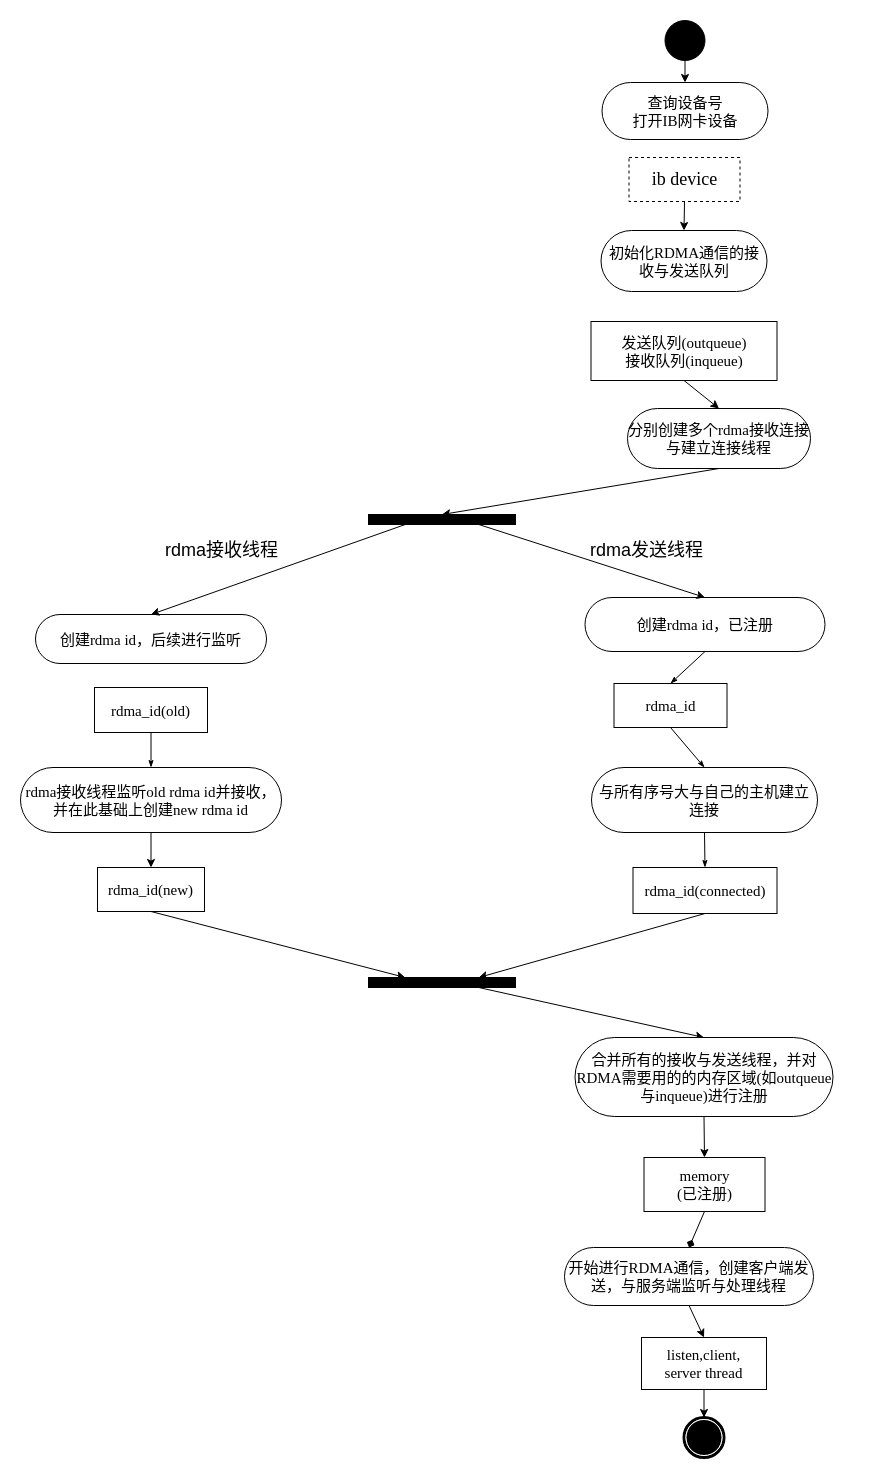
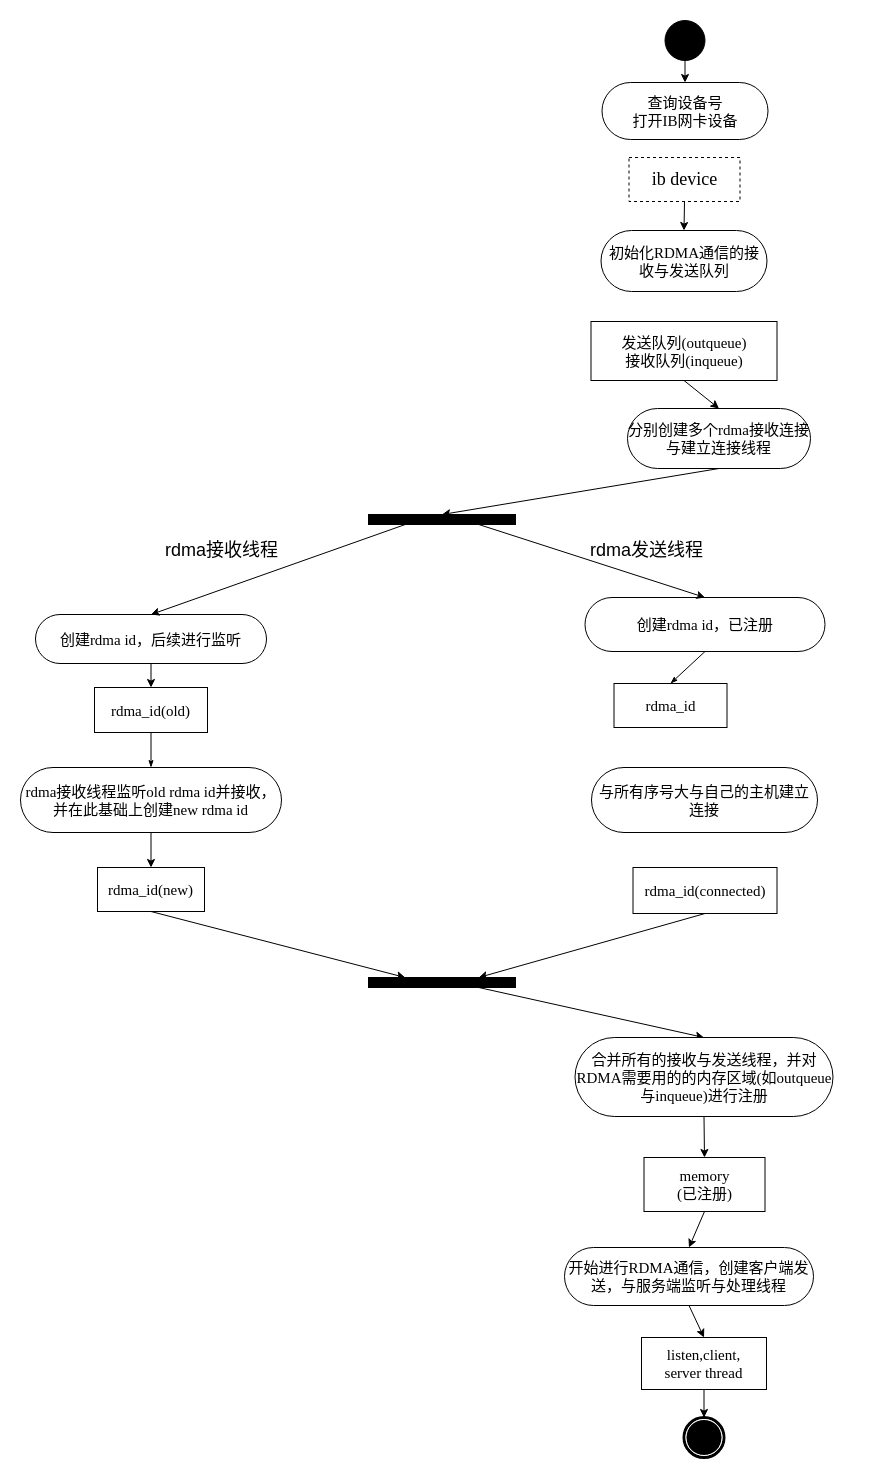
  <mxCell id="0" />
  <mxCell id="1" parent="0" />
  <mxCell id="2" value="" style="rounded=0;fontSize=15;endArrow=classic;endFill=1;exitX=0.5;exitY=1;exitDx=0;exitDy=0;entryX=0.5;entryY=0;entryDx=0;entryDy=0;" edge="1" parent="1" source="21" target="11"><mxGeometry width="100" height="100" relative="1" as="geometry"><mxPoint x="740" y="804" as="sourcePoint" /><mxPoint x="840" y="704" as="targetPoint" /></mxGeometry></mxCell>
+ <mxCell id="3" value="" style="rounded=0;fontSize=15;exitX=0.5;exitY=1;exitDx=0;exitDy=0;entryX=0.5;entryY=0;entryDx=0;entryDy=0;" edge="1" parent="1" source="10" target="9"><mxGeometry width="100" height="100" relative="1" as="geometry"><mxPoint x="72.5" y="876" as="sourcePoint" /><mxPoint x="129" y="780" as="targetPoint" /></mxGeometry></mxCell>
  <mxCell id="4" value="&lt;span style=&quot;font-size: 15px&quot;&gt;rdma接收线程监听old rdma id并接收，并在此基础上创建new rdma id&lt;br&gt;&lt;/span&gt;" style="rounded=1;whiteSpace=wrap;html=1;shadow=0;comic=0;labelBackgroundColor=none;strokeWidth=1;fontFamily=Verdana;fontSize=12;align=center;arcSize=50;" vertex="1" parent="1"><mxGeometry x="20" y="767" width="261" height="65" as="geometry" /></mxCell>
  <mxCell id="5" style="edgeStyle=none;rounded=0;html=1;labelBackgroundColor=none;startArrow=none;startFill=0;startSize=5;endArrow=classicThin;endFill=1;endSize=5;jettySize=auto;orthogonalLoop=1;strokeWidth=1;fontFamily=Verdana;fontSize=12;exitX=0.5;exitY=1;exitDx=0;exitDy=0;entryX=0.5;entryY=0;entryDx=0;entryDy=0;" edge="1" parent="1" source="9" target="4"><mxGeometry relative="1" as="geometry"><mxPoint x="47" y="836" as="sourcePoint" /><mxPoint x="-425.5" y="838" as="targetPoint" /></mxGeometry></mxCell>
  <mxCell id="6" value="" style="rounded=0;fontSize=15;entryX=0.5;entryY=0;entryDx=0;entryDy=0;exitX=0.5;exitY=1;exitDx=0;exitDy=0;" edge="1" parent="1" source="4" target="7"><mxGeometry width="100" height="100" relative="1" as="geometry"><mxPoint x="-462.5" y="337" as="sourcePoint" /><mxPoint x="44" y="938" as="targetPoint" /></mxGeometry></mxCell>
  <mxCell id="7" value="&lt;font style=&quot;font-size: 15px&quot;&gt;rdma_id(new)&lt;/font&gt;" style="rounded=0;whiteSpace=wrap;html=1;shadow=0;comic=0;labelBackgroundColor=none;strokeWidth=1;fontFamily=Verdana;fontSize=12;align=center;arcSize=50;" vertex="1" parent="1"><mxGeometry x="97" y="867" width="107" height="44" as="geometry" /></mxCell>
  <mxCell id="8" value="rdma接收线程" style="text;html=1;align=center;verticalAlign=middle;resizable=0;points=[];autosize=1;strokeColor=none;fillColor=none;fontSize=18;" vertex="1" parent="1"><mxGeometry x="159" y="537" width="123" height="26" as="geometry" /></mxCell>
  <mxCell id="9" value="&lt;span style=&quot;font-size: 15px&quot;&gt;rdma_id(old)&lt;/span&gt;" style="rounded=0;whiteSpace=wrap;html=1;shadow=0;comic=0;labelBackgroundColor=none;strokeWidth=1;fontFamily=Verdana;fontSize=12;align=center;arcSize=50;" vertex="1" parent="1"><mxGeometry x="94" y="687" width="113" height="45" as="geometry" /></mxCell>
  <mxCell id="10" value="&lt;span style=&quot;font-size: 15px&quot;&gt;创建rdma id，后续进行监听&lt;/span&gt;" style="rounded=1;whiteSpace=wrap;html=1;shadow=0;comic=0;labelBackgroundColor=none;strokeWidth=1;fontFamily=Verdana;fontSize=12;align=center;arcSize=50;" vertex="1" parent="1"><mxGeometry x="35" y="614" width="231" height="49" as="geometry" /></mxCell>
  <mxCell id="11" value="" style="whiteSpace=wrap;html=1;rounded=0;shadow=0;comic=0;labelBackgroundColor=none;strokeWidth=1;fillColor=#000000;fontFamily=Verdana;fontSize=12;align=center;rotation=0;" vertex="1" parent="1"><mxGeometry x="368" y="514" width="147" height="10" as="geometry" /></mxCell>
  <mxCell id="12" value="" style="whiteSpace=wrap;html=1;rounded=0;shadow=0;comic=0;labelBackgroundColor=none;strokeWidth=1;fillColor=#000000;fontFamily=Verdana;fontSize=12;align=center;rotation=0;" vertex="1" parent="1"><mxGeometry x="368" y="977" width="147" height="10" as="geometry" /></mxCell>
  <mxCell id="13" value="" style="rounded=0;fontSize=15;endArrow=classic;endFill=1;exitX=0.5;exitY=1;exitDx=0;exitDy=0;entryX=0.25;entryY=0;entryDx=0;entryDy=0;" edge="1" parent="1" source="7" target="12"><mxGeometry width="100" height="100" relative="1" as="geometry"><mxPoint x="742" y="870" as="sourcePoint" /><mxPoint x="842" y="770" as="targetPoint" /></mxGeometry></mxCell>
  <mxCell id="14" value="" style="rounded=0;fontSize=15;endArrow=classic;endFill=1;exitX=0.5;exitY=1;exitDx=0;exitDy=0;entryX=0.75;entryY=0;entryDx=0;entryDy=0;" edge="1" parent="1" source="33" target="12"><mxGeometry width="100" height="100" relative="1" as="geometry"><mxPoint x="742" y="870" as="sourcePoint" /><mxPoint x="842" y="770" as="targetPoint" /></mxGeometry></mxCell>
  <mxCell id="15" value="" style="rounded=0;fontSize=15;endArrow=classic;endFill=1;exitX=0.75;exitY=1;exitDx=0;exitDy=0;entryX=0.5;entryY=0;entryDx=0;entryDy=0;" edge="1" parent="1" source="12" target="36"><mxGeometry width="100" height="100" relative="1" as="geometry"><mxPoint x="463.75" y="1094" as="sourcePoint" /><mxPoint x="239" y="1156" as="targetPoint" /></mxGeometry></mxCell>
  <mxCell id="16" value="" style="ellipse;whiteSpace=wrap;html=1;rounded=0;shadow=0;comic=0;labelBackgroundColor=none;strokeWidth=1;fillColor=#000000;fontFamily=Verdana;fontSize=12;align=center;" vertex="1" parent="1"><mxGeometry x="664.5" y="20" width="40" height="40" as="geometry" /></mxCell>
  <mxCell id="17" value="" style="group" vertex="1" connectable="0" parent="1"><mxGeometry x="596.5" y="254" width="252" height="117" as="geometry" /></mxCell>
  <mxCell id="18" value="&lt;span style=&quot;font-size: 15px&quot;&gt;初始化RDMA通信的接收与发送队列&lt;/span&gt;" style="rounded=1;whiteSpace=wrap;html=1;shadow=0;comic=0;labelBackgroundColor=none;strokeWidth=1;fontFamily=Verdana;fontSize=12;align=center;arcSize=50;" vertex="1" parent="17"><mxGeometry x="4" y="-24" width="166" height="61" as="geometry" /></mxCell>
  <mxCell id="19" value="&lt;span style=&quot;font-size: 15px&quot;&gt;发送队列(outqueue)&lt;br&gt;接收队列(inqueue)&lt;br&gt;&lt;/span&gt;" style="rounded=0;whiteSpace=wrap;html=1;shadow=0;comic=0;labelBackgroundColor=none;strokeWidth=1;fontFamily=Verdana;fontSize=12;align=center;arcSize=50;" vertex="1" parent="17"><mxGeometry x="-6" y="67" width="186" height="59" as="geometry" /></mxCell>
  <mxCell id="20" value="" style="rounded=0;orthogonalLoop=1;jettySize=auto;html=1;fontSize=15;dashed=1;endArrow=none;endFill=0;" edge="1" parent="17" target="19"><mxGeometry relative="1" as="geometry" /></mxCell>
  <mxCell id="21" value="&lt;span style=&quot;font-size: 15px&quot;&gt;分别创建多个rdma接收连接与建立连接线程&lt;/span&gt;" style="rounded=1;whiteSpace=wrap;html=1;shadow=0;comic=0;labelBackgroundColor=none;strokeWidth=1;fontFamily=Verdana;fontSize=12;align=center;arcSize=50;" vertex="1" parent="1"><mxGeometry x="627" y="408" width="183" height="60" as="geometry" /></mxCell>
  <mxCell id="22" value="" style="rounded=0;fontSize=15;endArrow=classic;endFill=1;exitX=0.5;exitY=1;exitDx=0;exitDy=0;entryX=0.5;entryY=0;entryDx=0;entryDy=0;" edge="1" parent="1" source="19" target="21"><mxGeometry width="100" height="100" relative="1" as="geometry"><mxPoint x="240" y="457" as="sourcePoint" /><mxPoint x="340" y="357" as="targetPoint" /></mxGeometry></mxCell>
  <mxCell id="23" value="" style="group" vertex="1" connectable="0" parent="1"><mxGeometry x="604" y="587" width="226" height="145" as="geometry" /></mxCell>
  <mxCell id="24" value="" style="rounded=0;orthogonalLoop=1;jettySize=auto;html=1;fontSize=15;dashed=1;endArrow=none;endFill=0;" edge="1" parent="23" target="26"><mxGeometry relative="1" as="geometry" /></mxCell>
  <mxCell id="25" style="edgeStyle=none;rounded=0;orthogonalLoop=1;jettySize=auto;html=1;exitX=0.5;exitY=0;exitDx=0;exitDy=0;exitPerimeter=0;fontSize=15;endArrow=classic;endFill=1;" edge="1" parent="23"><mxGeometry relative="1" as="geometry"><mxPoint x="196" y="55.5" as="sourcePoint" /><mxPoint x="196" y="55.5" as="targetPoint" /></mxGeometry></mxCell>
  <mxCell id="26" value="&lt;font style=&quot;font-size: 15px&quot;&gt;rdma_id&lt;/font&gt;" style="rounded=0;whiteSpace=wrap;html=1;shadow=0;comic=0;labelBackgroundColor=none;strokeWidth=1;fontFamily=Verdana;fontSize=12;align=center;arcSize=50;" vertex="1" parent="23"><mxGeometry x="9.5" y="96" width="113" height="44" as="geometry" /></mxCell>
  <mxCell id="27" value="" style="rounded=0;fontSize=15;endArrow=classic;endFill=1;exitX=0.5;exitY=1;exitDx=0;exitDy=0;entryX=0.5;entryY=0;entryDx=0;entryDy=0;" edge="1" parent="1" source="16" target="28"><mxGeometry width="100" height="100" relative="1" as="geometry"><mxPoint x="240" y="473" as="sourcePoint" /><mxPoint x="340" y="373" as="targetPoint" /></mxGeometry></mxCell>
  <mxCell id="28" value="&lt;span style=&quot;font-size: 15px&quot;&gt;查询设备号&lt;br&gt;打开IB网卡设备&lt;/span&gt;" style="rounded=1;whiteSpace=wrap;html=1;shadow=0;comic=0;labelBackgroundColor=none;strokeWidth=1;fontFamily=Verdana;fontSize=12;align=center;arcSize=50;" vertex="1" parent="1"><mxGeometry x="601.5" y="82" width="166" height="57" as="geometry" /></mxCell>
  <mxCell id="29" value="&lt;font style=&quot;font-size: 18px&quot;&gt;ib device&lt;/font&gt;" style="rounded=0;whiteSpace=wrap;html=1;shadow=0;comic=0;labelBackgroundColor=none;strokeWidth=1;fontFamily=Verdana;fontSize=12;align=center;arcSize=50;dashed=1;" vertex="1" parent="1"><mxGeometry x="628.5" y="157" width="111" height="44" as="geometry" /></mxCell>
  <mxCell id="30" value="" style="rounded=0;fontSize=15;entryX=0.5;entryY=0;entryDx=0;entryDy=0;exitX=0.5;exitY=1;exitDx=0;exitDy=0;" edge="1" parent="1" source="29" target="18"><mxGeometry width="100" height="100" relative="1" as="geometry"><mxPoint x="65" y="189" as="sourcePoint" /><mxPoint x="111" y="238" as="targetPoint" /></mxGeometry></mxCell>
  <mxCell id="31" value="rdma发送线程" style="text;html=1;align=center;verticalAlign=middle;resizable=0;points=[];autosize=1;strokeColor=none;fillColor=none;fontSize=18;" vertex="1" parent="1"><mxGeometry x="584.5" y="537" width="123" height="26" as="geometry" /></mxCell>
- <mxCell id="32" style="edgeStyle=none;rounded=0;html=1;labelBackgroundColor=none;startArrow=none;startFill=0;startSize=5;endArrow=classicThin;endFill=1;endSize=5;jettySize=auto;orthogonalLoop=1;strokeWidth=1;fontFamily=Verdana;fontSize=12;exitX=0.5;exitY=1;exitDx=0;exitDy=0;entryX=0.5;entryY=0;entryDx=0;entryDy=0;" edge="1" parent="1" source="26" target="35"><mxGeometry relative="1" as="geometry"><mxPoint x="97.565" y="779" as="sourcePoint" /><mxPoint x="108" y="828" as="targetPoint" /></mxGeometry></mxCell>
  <mxCell id="33" value="&lt;span style=&quot;font-size: 15px&quot;&gt;rdma_id(connected)&lt;/span&gt;" style="rounded=0;whiteSpace=wrap;html=1;shadow=0;comic=0;labelBackgroundColor=none;strokeWidth=1;fontFamily=Verdana;fontSize=12;align=center;arcSize=50;" vertex="1" parent="1"><mxGeometry x="632.5" y="867" width="144" height="46" as="geometry" /></mxCell>
- <mxCell id="34" style="edgeStyle=none;rounded=0;html=1;labelBackgroundColor=none;startArrow=none;startFill=0;startSize=5;endArrow=classicThin;endFill=1;endSize=5;jettySize=auto;orthogonalLoop=1;strokeWidth=1;fontFamily=Verdana;fontSize=12;exitX=0.5;exitY=1;exitDx=0;exitDy=0;entryX=0.5;entryY=0;entryDx=0;entryDy=0;" edge="1" parent="1" source="35" target="33"><mxGeometry relative="1" as="geometry"><mxPoint x="153" y="822" as="sourcePoint" /><mxPoint x="153" y="849" as="targetPoint" /></mxGeometry></mxCell>
  <mxCell id="35" value="&lt;span style=&quot;font-size: 15px&quot;&gt;与所有序号大与自己的主机建立连接&lt;/span&gt;" style="rounded=1;whiteSpace=wrap;html=1;shadow=0;comic=0;labelBackgroundColor=none;strokeWidth=1;fontFamily=Verdana;fontSize=12;align=center;arcSize=50;" vertex="1" parent="1"><mxGeometry x="591" y="767" width="226" height="65" as="geometry" /></mxCell>
  <mxCell id="36" value="&lt;span style=&quot;font-size: 15px&quot;&gt;合并所有的接收与发送线程，并对RDMA需要用的的内存区域(如outqueue与inqueue)进行注册&lt;/span&gt;" style="rounded=1;whiteSpace=wrap;html=1;shadow=0;comic=0;labelBackgroundColor=none;strokeWidth=1;fontFamily=Verdana;fontSize=12;align=center;arcSize=50;" vertex="1" parent="1"><mxGeometry x="574.5" y="1037" width="258" height="79" as="geometry" /></mxCell>
  <mxCell id="37" value="&lt;span style=&quot;font-size: 15px&quot;&gt;memory&lt;br&gt;(已注册)&lt;/span&gt;" style="rounded=0;whiteSpace=wrap;html=1;shadow=0;comic=0;labelBackgroundColor=none;strokeWidth=1;fontFamily=Verdana;fontSize=12;align=center;arcSize=50;" vertex="1" parent="1"><mxGeometry x="643.5" y="1157" width="121" height="54" as="geometry" /></mxCell>
- <mxCell id="38" value="" style="rounded=0;fontSize=15;endArrow=diamond;endFill=1;exitX=0.5;exitY=1;exitDx=0;exitDy=0;entryX=0.5;entryY=0;entryDx=0;entryDy=0;" edge="1" parent="1" source="37" target="40"><mxGeometry width="100" height="100" relative="1" as="geometry"><mxPoint x="249" y="980" as="sourcePoint" /><mxPoint x="349" y="880" as="targetPoint" /></mxGeometry></mxCell>
+ <mxCell id="38" value="" style="rounded=0;fontSize=15;endArrow=classic;endFill=1;exitX=0.5;exitY=1;exitDx=0;exitDy=0;entryX=0.5;entryY=0;entryDx=0;entryDy=0;" edge="1" parent="1" source="37" target="40"><mxGeometry width="100" height="100" relative="1" as="geometry"><mxPoint x="249" y="980" as="sourcePoint" /><mxPoint x="349" y="880" as="targetPoint" /></mxGeometry></mxCell>
  <mxCell id="39" value="" style="rounded=0;fontSize=15;entryX=0.5;entryY=0;entryDx=0;entryDy=0;exitX=0.5;exitY=1;exitDx=0;exitDy=0;" edge="1" parent="1" source="36" target="37"><mxGeometry width="100" height="100" relative="1" as="geometry"><mxPoint x="107.5" y="1244" as="sourcePoint" /><mxPoint x="153.5" y="1293" as="targetPoint" /></mxGeometry></mxCell>
  <mxCell id="40" value="&lt;span style=&quot;font-size: 15px&quot;&gt;开始进行RDMA通信，创建客户端发送，与服务端监听与处理线程&lt;/span&gt;" style="rounded=1;whiteSpace=wrap;html=1;shadow=0;comic=0;labelBackgroundColor=none;strokeWidth=1;fontFamily=Verdana;fontSize=12;align=center;arcSize=50;" vertex="1" parent="1"><mxGeometry x="564" y="1247" width="249" height="58" as="geometry" /></mxCell>
  <mxCell id="41" value="&lt;span style=&quot;font-size: 15px&quot;&gt;listen,client,&lt;br&gt;server thread&lt;/span&gt;" style="rounded=0;whiteSpace=wrap;html=1;shadow=0;comic=0;labelBackgroundColor=none;strokeWidth=1;fontFamily=Verdana;fontSize=12;align=center;arcSize=50;" vertex="1" parent="1"><mxGeometry x="641" y="1337" width="125" height="52" as="geometry" /></mxCell>
  <mxCell id="42" value="" style="rounded=0;fontSize=15;entryX=0.5;entryY=0;entryDx=0;entryDy=0;exitX=0.5;exitY=1;exitDx=0;exitDy=0;" edge="1" parent="1" source="40" target="41"><mxGeometry width="100" height="100" relative="1" as="geometry"><mxPoint x="121.5" y="1391" as="sourcePoint" /><mxPoint x="167.5" y="1440" as="targetPoint" /></mxGeometry></mxCell>
  <mxCell id="43" value="" style="shape=mxgraph.bpmn.shape;html=1;verticalLabelPosition=bottom;labelBackgroundColor=#ffffff;verticalAlign=top;perimeter=ellipsePerimeter;outline=end;symbol=terminate;rounded=0;shadow=0;comic=0;strokeWidth=1;fontFamily=Verdana;fontSize=12;align=center;" vertex="1" parent="1"><mxGeometry x="683.5" y="1417" width="40" height="40" as="geometry" /></mxCell>
  <mxCell id="44" value="" style="rounded=0;fontSize=15;entryX=0.5;entryY=0;entryDx=0;entryDy=0;exitX=0.5;exitY=1;exitDx=0;exitDy=0;" edge="1" parent="1" source="41" target="43"><mxGeometry width="100" height="100" relative="1" as="geometry"><mxPoint x="152.5" y="1399" as="sourcePoint" /><mxPoint x="151" y="1441" as="targetPoint" /></mxGeometry></mxCell>
  <mxCell id="45" value="&lt;span style=&quot;font-size: 15px&quot;&gt;创建rdma id，&lt;/span&gt;&lt;span style=&quot;font-size: 15px&quot;&gt;已注册&lt;/span&gt;" style="rounded=1;whiteSpace=wrap;html=1;shadow=0;comic=0;labelBackgroundColor=none;strokeWidth=1;fontFamily=Verdana;fontSize=12;align=center;arcSize=50;" vertex="1" parent="1"><mxGeometry x="584.5" y="597" width="240" height="54" as="geometry" /></mxCell>
  <mxCell id="46" style="edgeStyle=none;rounded=0;html=1;labelBackgroundColor=none;startArrow=none;startFill=0;startSize=5;endArrow=classicThin;endFill=1;endSize=5;jettySize=auto;orthogonalLoop=1;strokeWidth=1;fontFamily=Verdana;fontSize=12;entryX=0.5;entryY=0;entryDx=0;entryDy=0;exitX=0.5;exitY=1;exitDx=0;exitDy=0;" edge="1" parent="1" source="45" target="26"><mxGeometry relative="1" as="geometry"><mxPoint x="736.5" y="848" as="sourcePoint" /><mxPoint x="702.5" y="861" as="targetPoint" /></mxGeometry></mxCell>
  <mxCell id="47" value="" style="endArrow=classic;html=1;rounded=0;exitX=0.75;exitY=1;exitDx=0;exitDy=0;entryX=0.5;entryY=0;entryDx=0;entryDy=0;" edge="1" parent="1" source="11" target="45"><mxGeometry width="50" height="50" relative="1" as="geometry"><mxPoint x="354" y="777" as="sourcePoint" /><mxPoint x="404" y="727" as="targetPoint" /></mxGeometry></mxCell>
  <mxCell id="48" value="" style="endArrow=classic;html=1;rounded=0;exitX=0.25;exitY=1;exitDx=0;exitDy=0;entryX=0.5;entryY=0;entryDx=0;entryDy=0;" edge="1" parent="1" source="11" target="10"><mxGeometry width="50" height="50" relative="1" as="geometry"><mxPoint x="488" y="534" as="sourcePoint" /><mxPoint x="364" y="637" as="targetPoint" /></mxGeometry></mxCell>
